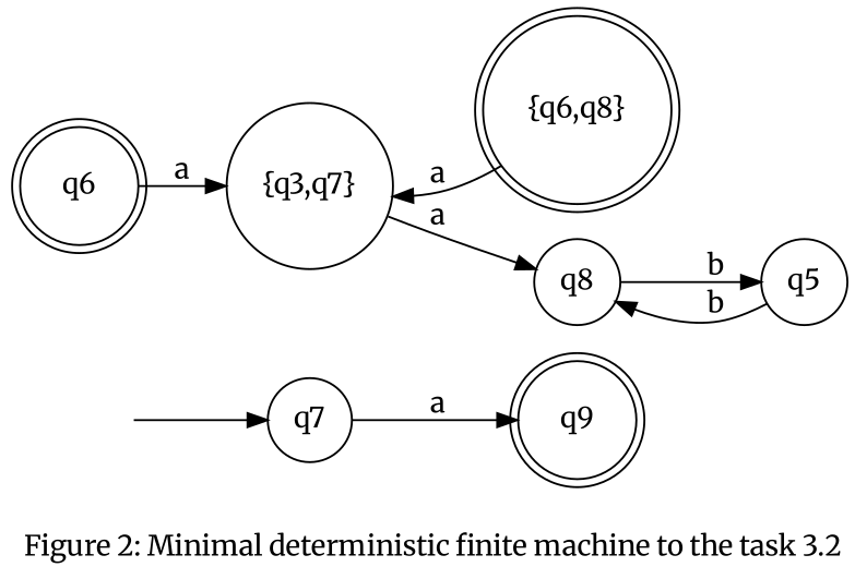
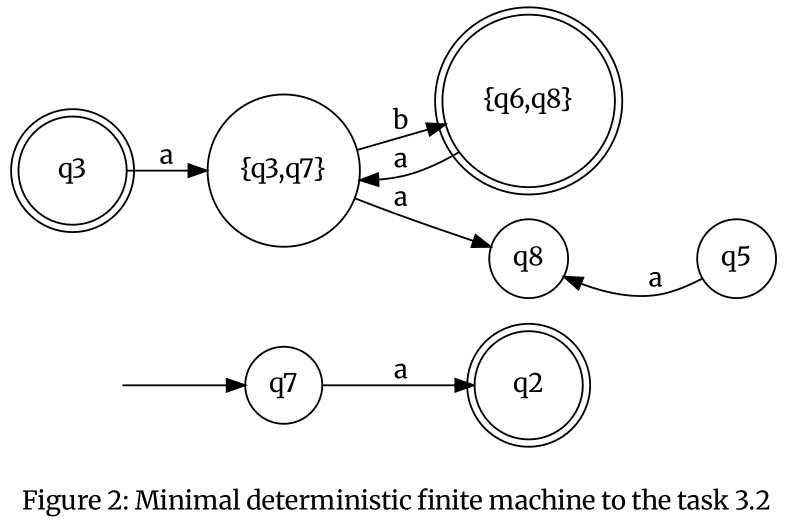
  digraph {
    fontname=Merriweather
    label="Figure 2: Minimal deterministic finite machine to the task 3.2"
    rankdir=LR
    node [fontname=Merriweather shape=circle]
    edge [fontname=Merriweather]
    "" [shape=none]
    n2 [label=q7]
-   q2 [shape=doublecircle label=q9]
-   q6 [shape=doublecircle]
+   q2 [shape=doublecircle]
+   q6 [shape=doublecircle label=q3]
    "{q3,q7}"
    "{q6,q8}" [shape=doublecircle]
    n7 [label=q8]
    q5
    "" -> n2
    n2 -> q2 [label=a]
    q6 -> "{q3,q7}" [label=a]
+   "{q3,q7}" -> "{q6,q8}" [label=b]
    "{q3,q7}" -> n7 [label=a]
    "{q6,q8}" -> "{q3,q7}" [label=a]
-   n7 -> q5 [label=b]
-   q5 -> n7 [label=b]
+   q5 -> n7 [label=a]
  }
